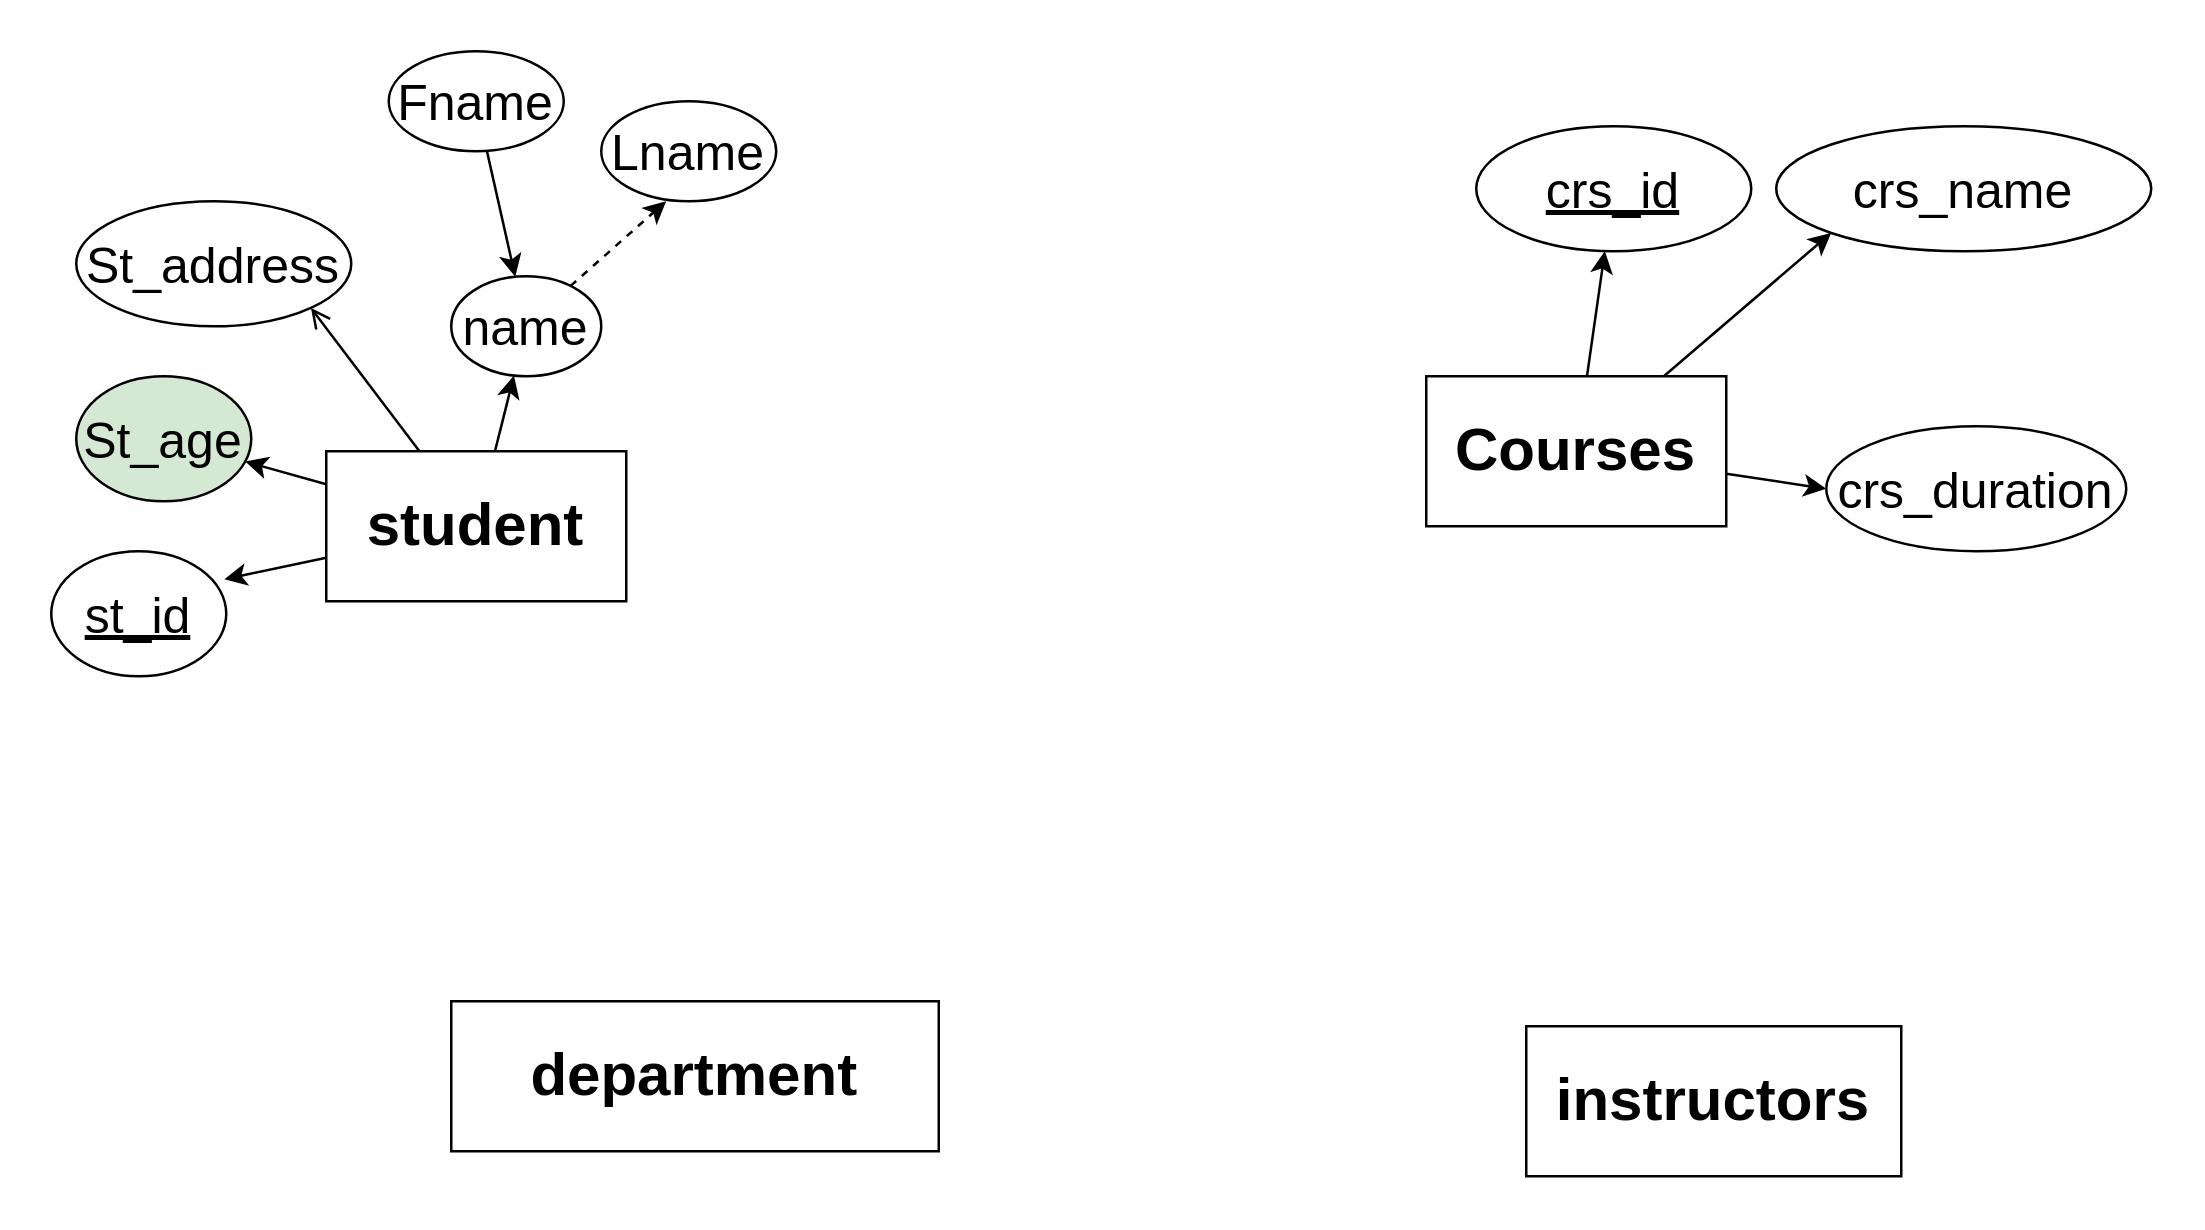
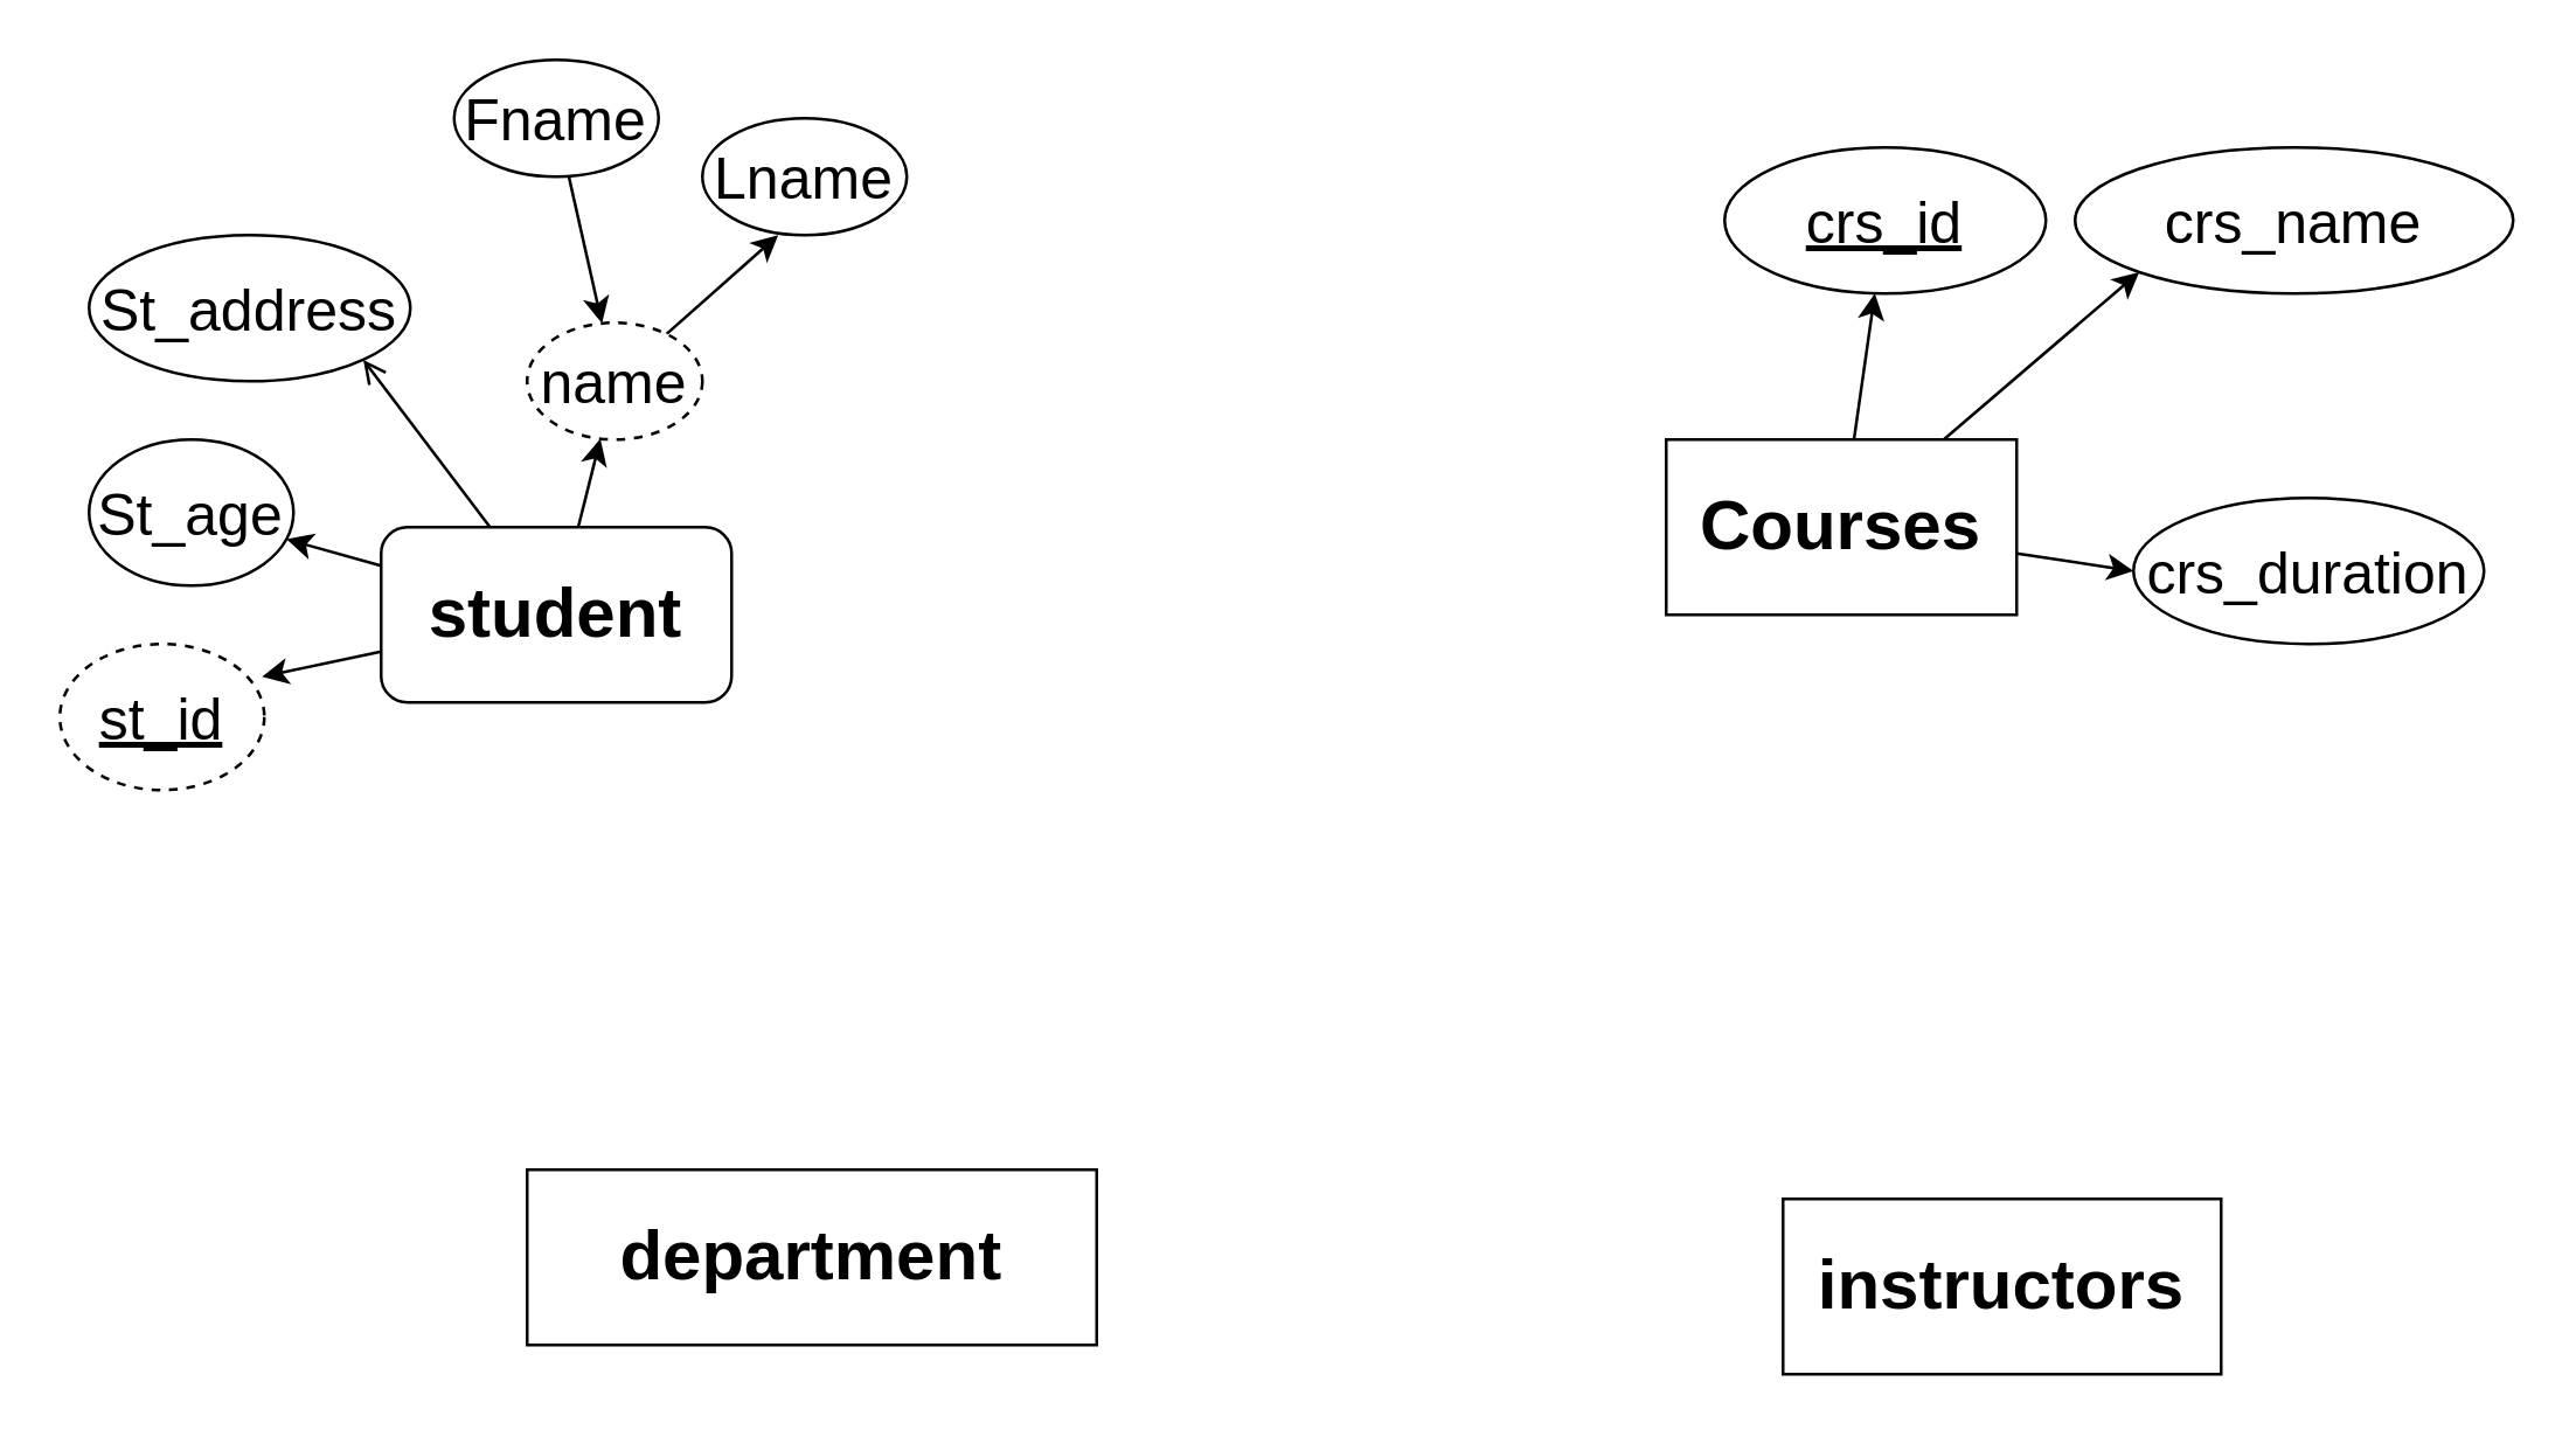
  <mxCell id="0" />
  <mxCell id="1" parent="0" />
  <mxCell id="2" value="&lt;b&gt;&lt;font style=&quot;font-size: 24px;&quot;&gt;instructors&lt;/font&gt;&lt;/b&gt;" style="rounded=0;whiteSpace=wrap;html=1;" vertex="1" parent="1"><mxGeometry x="610" y="410" width="150" height="60" as="geometry" /></mxCell>
  <mxCell id="3" value="&lt;b&gt;&lt;font style=&quot;font-size: 24px;&quot;&gt;department&lt;/font&gt;&lt;/b&gt;" style="rounded=0;whiteSpace=wrap;html=1;" vertex="1" parent="1"><mxGeometry x="180" y="400" width="195" height="60" as="geometry" /></mxCell>
  <mxCell id="4" style="rounded=0;orthogonalLoop=1;jettySize=auto;html=1;" edge="1" parent="1" source="7" target="14"><mxGeometry relative="1" as="geometry" /></mxCell>
  <mxCell id="5" value="" style="rounded=0;orthogonalLoop=1;jettySize=auto;html=1;" edge="1" parent="1" source="7" target="19"><mxGeometry relative="1" as="geometry" /></mxCell>
  <mxCell id="6" value="" style="rounded=0;orthogonalLoop=1;jettySize=auto;html=1;entryX=1;entryY=1;entryDx=0;entryDy=0;endArrow=open;" edge="1" parent="1" source="7" target="13"><mxGeometry relative="1" as="geometry" /></mxCell>
- <mxCell id="7" value="&lt;b&gt;&lt;font style=&quot;font-size: 24px;&quot;&gt;student&lt;/font&gt;&lt;/b&gt;" style="rounded=0;whiteSpace=wrap;html=1;" vertex="1" parent="1"><mxGeometry x="130" y="180" width="120" height="60" as="geometry" /></mxCell>
+ <mxCell id="7" value="&lt;b&gt;&lt;font style=&quot;font-size: 24px;&quot;&gt;student&lt;/font&gt;&lt;/b&gt;" style="whiteSpace=wrap;html=1;rounded=1;" vertex="1" parent="1"><mxGeometry x="130" y="180" width="120" height="60" as="geometry" /></mxCell>
  <mxCell id="8" value="" style="rounded=0;orthogonalLoop=1;jettySize=auto;html=1;" edge="1" parent="1" source="11" target="23"><mxGeometry relative="1" as="geometry" /></mxCell>
  <mxCell id="9" value="" style="rounded=0;orthogonalLoop=1;jettySize=auto;html=1;entryX=0;entryY=1;entryDx=0;entryDy=0;" edge="1" parent="1" source="11" target="22"><mxGeometry relative="1" as="geometry" /></mxCell>
  <mxCell id="10" value="" style="rounded=0;orthogonalLoop=1;jettySize=auto;html=1;entryX=0;entryY=0.5;entryDx=0;entryDy=0;" edge="1" parent="1" source="11" target="21"><mxGeometry relative="1" as="geometry" /></mxCell>
  <mxCell id="11" value="&lt;b&gt;&lt;font style=&quot;font-size: 24px;&quot;&gt;Courses&lt;/font&gt;&lt;/b&gt;" style="rounded=0;whiteSpace=wrap;html=1;" vertex="1" parent="1"><mxGeometry x="570" y="150" width="120" height="60" as="geometry" /></mxCell>
- <mxCell id="12" value="&lt;font style=&quot;font-size: 20px;&quot;&gt;&lt;u&gt;st_id&lt;/u&gt;&lt;/font&gt;" style="ellipse;whiteSpace=wrap;html=1;" vertex="1" parent="1"><mxGeometry y="220" width="70" height="50" as="geometry" x="20" /></mxCell>
+ <mxCell id="12" value="&lt;font style=&quot;font-size: 20px;&quot;&gt;&lt;u&gt;st_id&lt;/u&gt;&lt;/font&gt;" style="ellipse;whiteSpace=wrap;html=1;dashed=1;" vertex="1" parent="1"><mxGeometry y="220" width="70" height="50" as="geometry" x="20" /></mxCell>
  <mxCell id="13" value="&lt;font style=&quot;font-size: 20px;&quot;&gt;St_address&lt;/font&gt;" style="ellipse;whiteSpace=wrap;html=1;" vertex="1" parent="1"><mxGeometry x="30" y="80" width="110" height="50" as="geometry" /></mxCell>
- <mxCell id="14" value="&lt;span style=&quot;font-size: 20px;&quot;&gt;St_age&lt;/span&gt;" style="ellipse;whiteSpace=wrap;html=1;fillColor=#d5e8d4;" vertex="1" parent="1"><mxGeometry x="30" y="150" width="70" height="50" as="geometry" /></mxCell>
+ <mxCell id="14" value="&lt;span style=&quot;font-size: 20px;&quot;&gt;St_age&lt;/span&gt;" style="ellipse;whiteSpace=wrap;html=1;" vertex="1" parent="1"><mxGeometry x="30" y="150" width="70" height="50" as="geometry" /></mxCell>
  <mxCell id="15" value="&lt;font style=&quot;font-size: 20px;&quot;&gt;Lname&lt;/font&gt;" style="ellipse;whiteSpace=wrap;html=1;" vertex="1" parent="1"><mxGeometry x="240" y="40" width="70" height="40" as="geometry" /></mxCell>
  <mxCell id="16" value="" style="rounded=0;orthogonalLoop=1;jettySize=auto;html=1;" edge="1" parent="1" source="17" target="19"><mxGeometry relative="1" as="geometry" /></mxCell>
  <mxCell id="17" value="&lt;font style=&quot;font-size: 20px;&quot;&gt;Fname&lt;/font&gt;" style="ellipse;whiteSpace=wrap;html=1;" vertex="1" parent="1"><mxGeometry x="155" y="20" width="70" height="40" as="geometry" /></mxCell>
- <mxCell id="18" value="" style="rounded=0;orthogonalLoop=1;jettySize=auto;html=1;entryX=0.371;entryY=1;entryDx=0;entryDy=0;entryPerimeter=0;dashed=1;" edge="1" parent="1" source="19" target="15"><mxGeometry relative="1" as="geometry" /></mxCell>
- <mxCell id="19" value="&lt;font style=&quot;font-size: 20px;&quot;&gt;name&lt;/font&gt;" style="ellipse;whiteSpace=wrap;html=1;" vertex="1" parent="1"><mxGeometry x="180" y="110" width="60" height="40" as="geometry" /></mxCell>
+ <mxCell id="18" value="" style="rounded=0;orthogonalLoop=1;jettySize=auto;html=1;entryX=0.371;entryY=1;entryDx=0;entryDy=0;entryPerimeter=0;" edge="1" parent="1" source="19" target="15"><mxGeometry relative="1" as="geometry" /></mxCell>
+ <mxCell id="19" value="&lt;font style=&quot;font-size: 20px;&quot;&gt;name&lt;/font&gt;" style="ellipse;whiteSpace=wrap;html=1;dashed=1;" vertex="1" parent="1"><mxGeometry x="180" y="110" width="60" height="40" as="geometry" /></mxCell>
  <mxCell id="20" style="rounded=0;orthogonalLoop=1;jettySize=auto;html=1;entryX=0.989;entryY=0.224;entryDx=0;entryDy=0;entryPerimeter=0;" edge="1" parent="1" source="7" target="12"><mxGeometry relative="1" as="geometry" /></mxCell>
  <mxCell id="21" value="&lt;font style=&quot;font-size: 20px;&quot;&gt;crs_duration&lt;/font&gt;" style="ellipse;whiteSpace=wrap;html=1;" vertex="1" parent="1"><mxGeometry x="730" y="170" width="120" height="50" as="geometry" /></mxCell>
  <mxCell id="22" value="&lt;font style=&quot;font-size: 20px;&quot;&gt;crs_name&lt;/font&gt;" style="ellipse;whiteSpace=wrap;html=1;" vertex="1" parent="1"><mxGeometry x="710" y="50" width="150" height="50" as="geometry" /></mxCell>
  <mxCell id="23" value="&lt;font style=&quot;font-size: 20px;&quot;&gt;&lt;u&gt;crs_id&lt;/u&gt;&lt;/font&gt;" style="ellipse;whiteSpace=wrap;html=1;" vertex="1" parent="1"><mxGeometry x="590" y="50" width="110" height="50" as="geometry" /></mxCell>
